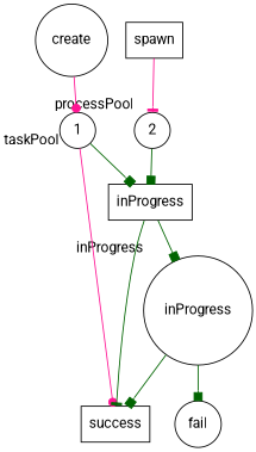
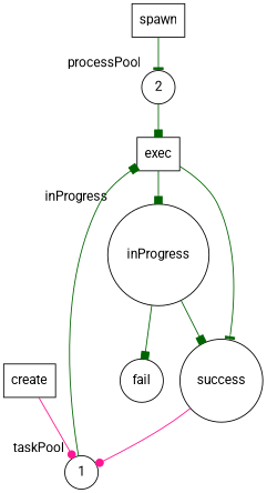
  digraph {
    fontname=Roboto
    node [fontname=Roboto shape=circle]
    edge [arrowhead=box color=darkgreen fontname=Roboto]
    n1 [label=2 width=.5 xlabel=processPool]
    inProgress [width=.5 xlabel=inProgress]
    n3 [label=1 width=.5 xlabel=taskPool]
-   exec [height=.5 shape=rect width=.5 label=inProgress]
+   exec [height=.5 shape=rect width=.5]
    fail [height=.5 width=.5]
-   create [height=.5 width=.5]
+   create [height=.5 shape=rect width=.5]
    spawn [height=.5 shape=rect width=.5]
-   success [height=.5 shape=rect width=.5]
+   success [height=.5 width=.5]
    subgraph sub_1 {
      n1
      inProgress
      n3
    }
    subgraph sub_2 {
      exec
      fail
      create
      spawn
      success
    }
    n1 -> exec
    inProgress -> fail
    inProgress -> success
    n3 -> exec
-   n3 -> success [arrowhead=dot color=deeppink]
+   success -> n3 [arrowhead=dot color=deeppink]
    exec -> inProgress
    exec -> success [arrowhead=tee]
    create -> n3 [arrowhead=dot color=deeppink]
-   spawn -> n1 [arrowhead=tee color=deeppink]
+   spawn -> n1 [arrowhead=tee]
  }
